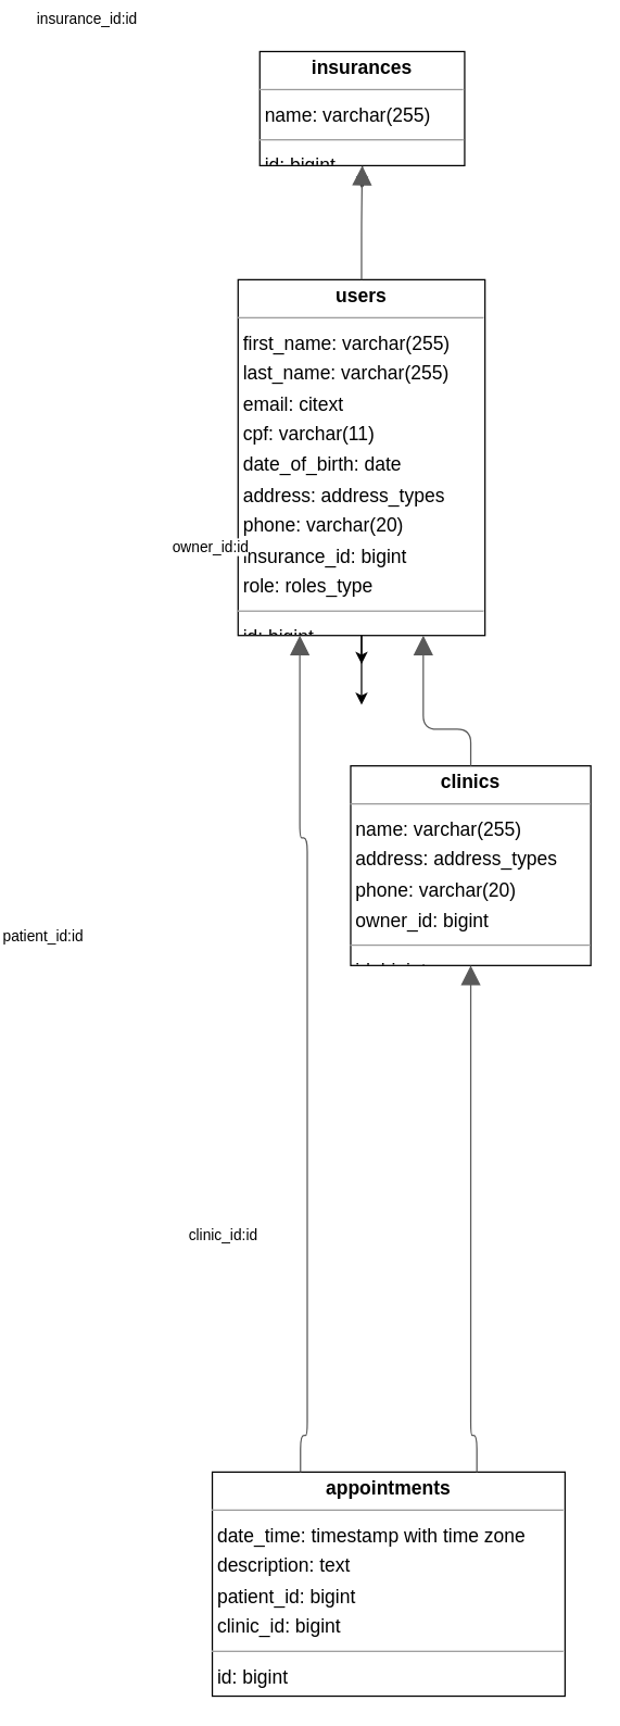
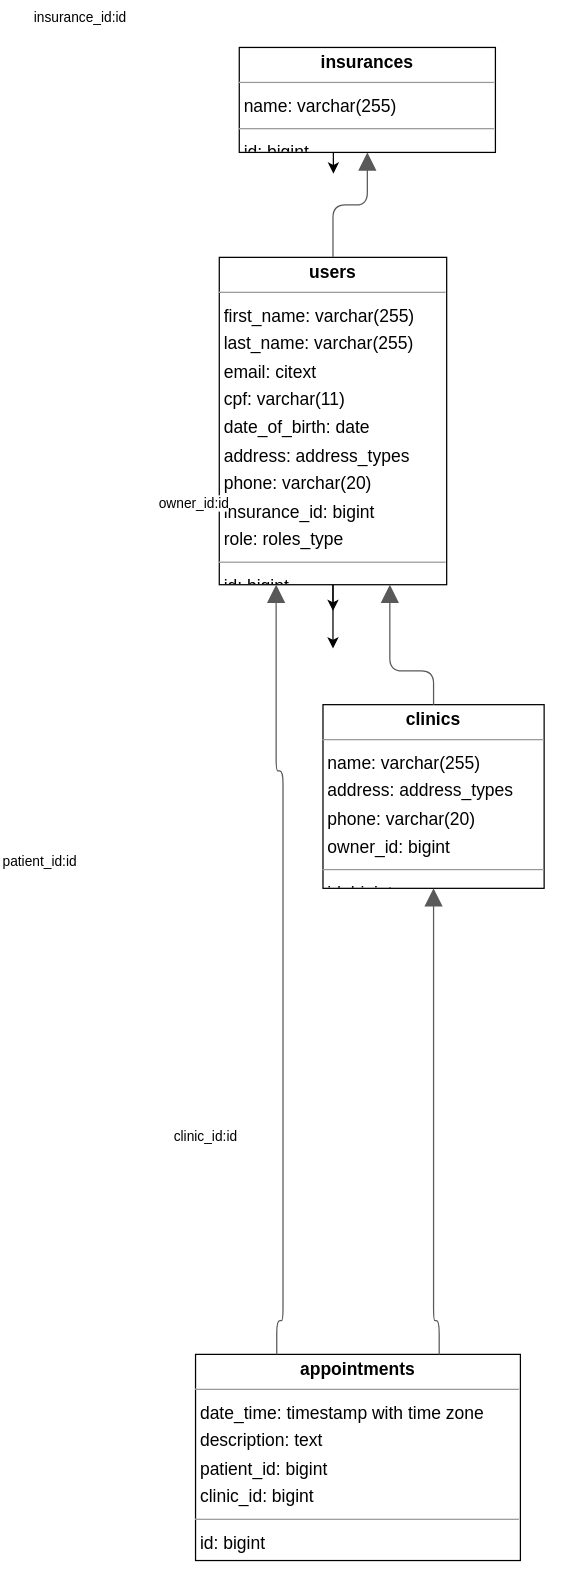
  <mxCell id="0" />
  <mxCell id="1" parent="0" />
  <mxCell id="2" value="&lt;p style=&quot;margin:0px;margin-top:4px;text-align:center;&quot;&gt;&lt;b&gt;appointments&lt;/b&gt;&lt;/p&gt;&lt;hr size=&quot;1&quot;/&gt;&lt;p style=&quot;margin:0 0 0 4px;line-height:1.6;&quot;&gt; date_time: timestamp with time zone&lt;br/&gt; description: text&lt;br/&gt; patient_id: bigint&lt;br/&gt; clinic_id: bigint&lt;/p&gt;&lt;hr size=&quot;1&quot;/&gt;&lt;p style=&quot;margin:0 0 0 4px;line-height:1.6;&quot;&gt; id: bigint&lt;/p&gt;" style="verticalAlign=top;align=left;overflow=fill;fontSize=14;fontFamily=Helvetica;html=1;rounded=0;shadow=0;comic=0;labelBackgroundColor=none;strokeWidth=1;" vertex="1" parent="1"><mxGeometry x="20" y="1066" width="260" height="165" as="geometry" /></mxCell>
  <mxCell id="3" value="&lt;p style=&quot;margin:0px;margin-top:4px;text-align:center;&quot;&gt;&lt;b&gt;clinics&lt;/b&gt;&lt;/p&gt;&lt;hr size=&quot;1&quot;/&gt;&lt;p style=&quot;margin:0 0 0 4px;line-height:1.6;&quot;&gt; name: varchar(255)&lt;br/&gt; address: address_types&lt;br/&gt; phone: varchar(20)&lt;br/&gt; owner_id: bigint&lt;/p&gt;&lt;hr size=&quot;1&quot;/&gt;&lt;p style=&quot;margin:0 0 0 4px;line-height:1.6;&quot;&gt; id: bigint&lt;/p&gt;" style="verticalAlign=top;align=left;overflow=fill;fontSize=14;fontFamily=Helvetica;html=1;rounded=0;shadow=0;comic=0;labelBackgroundColor=none;strokeWidth=1;" vertex="1" parent="1"><mxGeometry x="122" y="546" width="177" height="147" as="geometry" /></mxCell>
  <mxCell id="4" style="edgeStyle=orthogonalEdgeStyle;rounded=0;orthogonalLoop=1;jettySize=auto;html=1;exitX=0.5;exitY=1;exitDx=0;exitDy=0;" edge="1" parent="1" source="5"><mxGeometry relative="1" as="geometry"><mxPoint x="130.333" y="121" as="targetPoint" /></mxGeometry></mxCell>
- <mxCell id="5" value="&lt;p style=&quot;margin:0px;margin-top:4px;text-align:center;&quot;&gt;&lt;b&gt;insurances&lt;/b&gt;&lt;/p&gt;&lt;hr size=&quot;1&quot;/&gt;&lt;p style=&quot;margin:0 0 0 4px;line-height:1.6;&quot;&gt; name: varchar(255)&lt;/p&gt;&lt;hr size=&quot;1&quot;/&gt;&lt;p style=&quot;margin:0 0 0 4px;line-height:1.6;&quot;&gt; id: bigint&lt;/p&gt;" style="verticalAlign=top;align=left;overflow=fill;fontSize=14;fontFamily=Helvetica;html=1;rounded=0;shadow=0;comic=0;labelBackgroundColor=none;strokeWidth=1;" vertex="1" parent="1"><mxGeometry x="55" y="20" width="151" height="84" as="geometry" /></mxCell>
+ <mxCell id="5" value="&lt;p style=&quot;margin:0px;margin-top:4px;text-align:center;&quot;&gt;&lt;b&gt;insurances&lt;/b&gt;&lt;/p&gt;&lt;hr size=&quot;1&quot;/&gt;&lt;p style=&quot;margin:0 0 0 4px;line-height:1.6;&quot;&gt; name: varchar(255)&lt;/p&gt;&lt;hr size=&quot;1&quot;/&gt;&lt;p style=&quot;margin:0 0 0 4px;line-height:1.6;&quot;&gt; id: bigint&lt;/p&gt;" style="verticalAlign=top;align=left;overflow=fill;fontSize=14;fontFamily=Helvetica;html=1;rounded=0;shadow=0;comic=0;labelBackgroundColor=none;strokeWidth=1;" vertex="1" parent="1"><mxGeometry x="55" y="20" width="205" height="84" as="geometry" /></mxCell>
  <mxCell id="6" style="edgeStyle=orthogonalEdgeStyle;rounded=0;orthogonalLoop=1;jettySize=auto;html=1;exitX=0.5;exitY=1;exitDx=0;exitDy=0;" edge="1" parent="1" source="8"><mxGeometry relative="1" as="geometry"><mxPoint y="471" as="targetPoint" x="130" /></mxGeometry></mxCell>
  <mxCell id="7" style="edgeStyle=orthogonalEdgeStyle;rounded=0;orthogonalLoop=1;jettySize=auto;html=1;" edge="1" parent="1" source="8"><mxGeometry relative="1" as="geometry"><mxPoint y="501" as="targetPoint" x="130" /></mxGeometry></mxCell>
  <mxCell id="8" value="&lt;p style=&quot;margin:0px;margin-top:4px;text-align:center;&quot;&gt;&lt;b&gt;users&lt;/b&gt;&lt;/p&gt;&lt;hr size=&quot;1&quot;/&gt;&lt;p style=&quot;margin:0 0 0 4px;line-height:1.6;&quot;&gt; first_name: varchar(255)&lt;br/&gt; last_name: varchar(255)&lt;br/&gt; email: citext&lt;br/&gt; cpf: varchar(11)&lt;br/&gt; date_of_birth: date&lt;br/&gt; address: address_types&lt;br/&gt; phone: varchar(20)&lt;br/&gt; insurance_id: bigint&lt;br/&gt; role: roles_type&lt;/p&gt;&lt;hr size=&quot;1&quot;/&gt;&lt;p style=&quot;margin:0 0 0 4px;line-height:1.6;&quot;&gt; id: bigint&lt;/p&gt;" style="verticalAlign=top;align=left;overflow=fill;fontSize=14;fontFamily=Helvetica;html=1;rounded=0;shadow=0;comic=0;labelBackgroundColor=none;strokeWidth=1;" vertex="1" parent="1"><mxGeometry x="39" y="188" width="182" height="262" as="geometry" /></mxCell>
  <mxCell id="9" value="" style="html=1;rounded=1;edgeStyle=orthogonalEdgeStyle;dashed=0;startArrow=none;endArrow=block;endSize=12;strokeColor=#595959;exitX=0.750;exitY=0.000;exitDx=0;exitDy=0;entryX=0.500;entryY=1.000;entryDx=0;entryDy=0;" edge="1" parent="1" source="2" target="3"><mxGeometry width="50" height="50" relative="1" as="geometry"><Array as="points"><mxPoint x="215" y="1039" /><mxPoint x="210" y="1039" /></Array></mxGeometry></mxCell>
  <mxCell id="10" value="clinic_id:id" style="edgeLabel;resizable=0;html=1;align=left;verticalAlign=top;strokeColor=default;" vertex="1" connectable="0" parent="9"><mxGeometry x="1" y="879" as="geometry" /></mxCell>
  <mxCell id="11" value="" style="html=1;rounded=1;edgeStyle=orthogonalEdgeStyle;dashed=0;startArrow=none;endArrow=block;endSize=12;strokeColor=#595959;exitX=0.250;exitY=0.000;exitDx=0;exitDy=0;entryX=0.250;entryY=1.000;entryDx=0;entryDy=0;" edge="1" parent="1" source="2" target="8"><mxGeometry width="50" height="50" relative="1" as="geometry"><Array as="points"><mxPoint x="85" y="1039" /><mxPoint x="90" y="1039" /><mxPoint x="90" y="599" /><mxPoint x="85" y="599" /></Array></mxGeometry></mxCell>
  <mxCell id="12" value="patient_id:id" style="edgeLabel;resizable=0;html=1;align=left;verticalAlign=top;strokeColor=default;" vertex="1" connectable="0" parent="11"><mxGeometry x="-136" y="659" as="geometry" /></mxCell>
  <mxCell id="13" value="" style="html=1;rounded=1;edgeStyle=orthogonalEdgeStyle;dashed=0;startArrow=none;endArrow=block;endSize=12;strokeColor=#595959;exitX=0.500;exitY=0.000;exitDx=0;exitDy=0;entryX=0.750;entryY=1.000;entryDx=0;entryDy=0;" edge="1" parent="1" source="3" target="8"><mxGeometry width="50" height="50" relative="1" as="geometry"><Array as="points"><mxPoint x="210" y="519" /><mxPoint x="176" y="519" /></Array></mxGeometry></mxCell>
  <mxCell id="14" value="owner_id:id" style="edgeLabel;resizable=0;html=1;align=left;verticalAlign=top;strokeColor=default;" vertex="1" connectable="0" parent="13"><mxGeometry x="-11" y="372" as="geometry" /></mxCell>
  <mxCell id="15" value="" style="html=1;rounded=1;edgeStyle=orthogonalEdgeStyle;dashed=0;startArrow=none;endArrow=block;endSize=12;strokeColor=#595959;exitX=0.500;exitY=0.000;exitDx=0;exitDy=0;entryX=0.500;entryY=1.001;entryDx=0;entryDy=0;" edge="1" parent="1" source="8" target="5"><mxGeometry width="50" height="50" relative="1" as="geometry"><Array as="points" /></mxGeometry></mxCell>
  <mxCell id="16" value="insurance_id:id" style="edgeLabel;resizable=0;html=1;align=left;verticalAlign=top;strokeColor=default;" vertex="1" connectable="0" parent="15"><mxGeometry x="-111" y="-17" as="geometry" /></mxCell>
